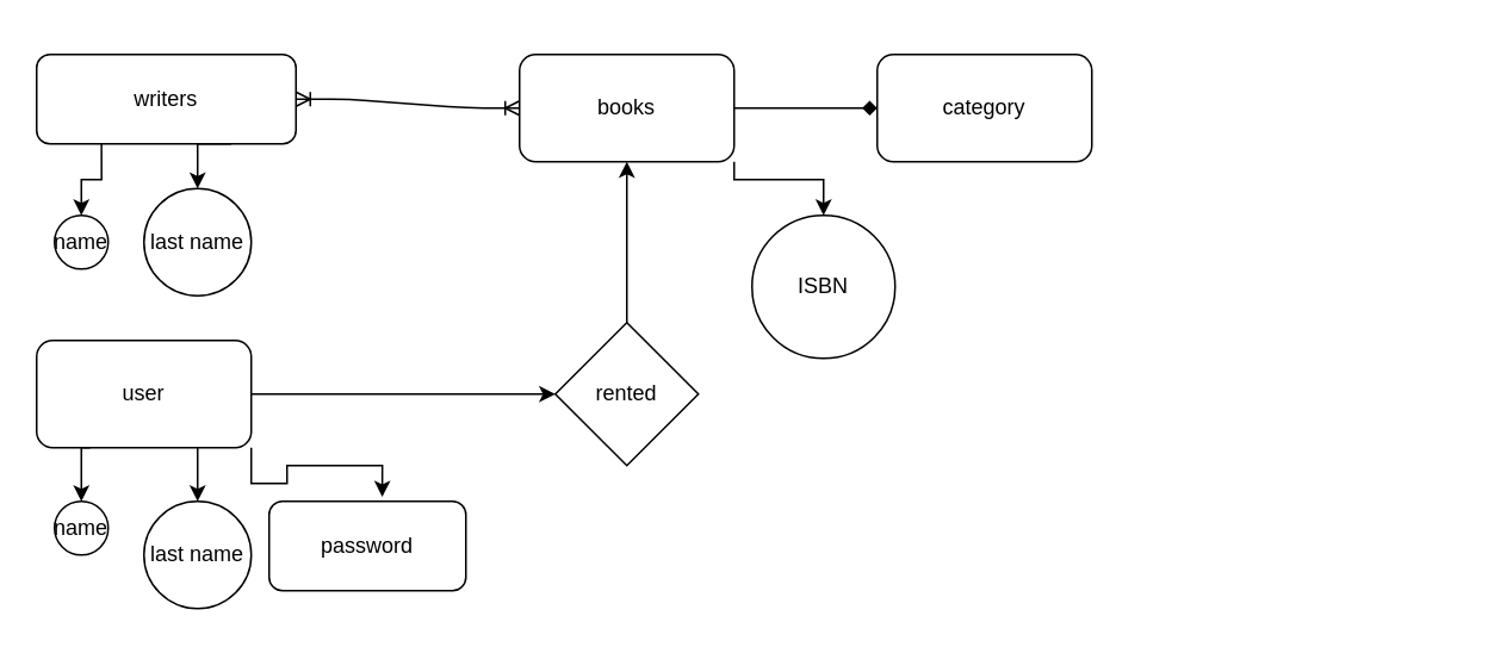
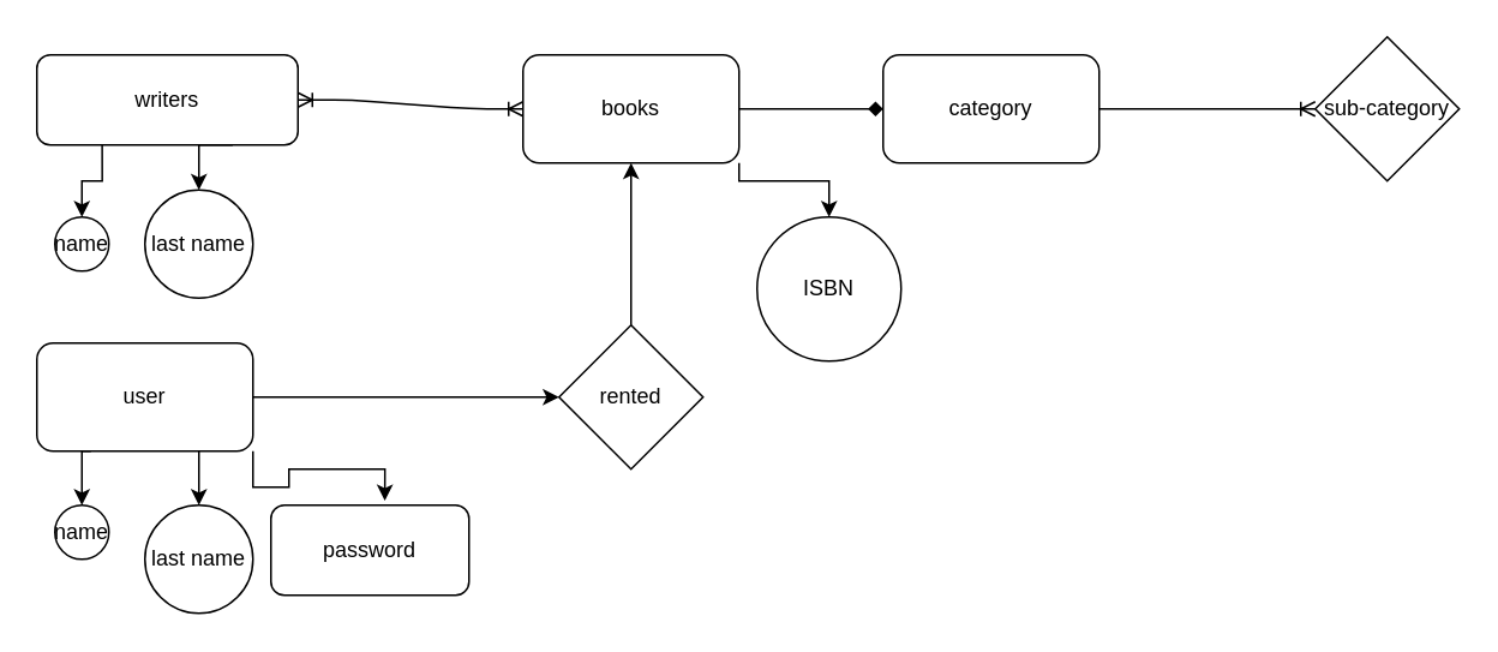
  <mxCell id="0" />
  <mxCell id="1" parent="0" />
  <mxCell id="2" style="edgeStyle=orthogonalEdgeStyle;rounded=0;orthogonalLoop=1;jettySize=auto;html=1;entryX=0;entryY=0.5;entryDx=0;entryDy=0;endArrow=diamond;" edge="1" parent="1" source="4" target="13"><mxGeometry relative="1" as="geometry"><mxPoint x="510" y="60" as="targetPoint" /><Array as="points" /></mxGeometry></mxCell>
  <mxCell id="3" style="edgeStyle=orthogonalEdgeStyle;rounded=0;orthogonalLoop=1;jettySize=auto;html=1;exitX=1;exitY=1;exitDx=0;exitDy=0;entryX=0.5;entryY=0;entryDx=0;entryDy=0;" edge="1" parent="1" source="4" target="24"><mxGeometry relative="1" as="geometry"><mxPoint x="490" y="160" as="targetPoint" /><Array as="points"><mxPoint x="410" y="100" /><mxPoint x="460" y="100" /></Array></mxGeometry></mxCell>
  <mxCell id="4" value="books" style="rounded=1;whiteSpace=wrap;html=1;gradientColor=none;" vertex="1" parent="1"><mxGeometry x="290" y="30" width="120" height="60" as="geometry" /></mxCell>
  <mxCell id="5" style="edgeStyle=orthogonalEdgeStyle;rounded=0;orthogonalLoop=1;jettySize=auto;html=1;exitX=0.25;exitY=1;exitDx=0;exitDy=0;entryX=0.5;entryY=0;entryDx=0;entryDy=0;" edge="1" parent="1" source="7" target="19"><mxGeometry relative="1" as="geometry"><mxPoint x="45" y="110" as="targetPoint" /></mxGeometry></mxCell>
  <mxCell id="6" style="edgeStyle=orthogonalEdgeStyle;rounded=0;orthogonalLoop=1;jettySize=auto;html=1;exitX=0.75;exitY=1;exitDx=0;exitDy=0;entryX=0.5;entryY=0;entryDx=0;entryDy=0;" edge="1" parent="1" source="7" target="21"><mxGeometry relative="1" as="geometry" /></mxCell>
  <mxCell id="7" value="writers" style="rounded=1;whiteSpace=wrap;html=1;gradientColor=none;" vertex="1" parent="1"><mxGeometry x="20" y="30" width="145" height="50" as="geometry" /></mxCell>
  <mxCell id="8" style="edgeStyle=orthogonalEdgeStyle;rounded=0;orthogonalLoop=1;jettySize=auto;html=1;exitX=1;exitY=0.5;exitDx=0;exitDy=0;entryX=0;entryY=0.5;entryDx=0;entryDy=0;" edge="1" parent="1" source="12" target="16"><mxGeometry relative="1" as="geometry" /></mxCell>
  <mxCell id="9" style="edgeStyle=orthogonalEdgeStyle;rounded=0;orthogonalLoop=1;jettySize=auto;html=1;exitX=0.25;exitY=1;exitDx=0;exitDy=0;entryX=0.5;entryY=0;entryDx=0;entryDy=0;" edge="1" parent="1" source="12" target="20"><mxGeometry relative="1" as="geometry"><mxPoint x="45" y="280" as="targetPoint" /></mxGeometry></mxCell>
  <mxCell id="10" style="edgeStyle=orthogonalEdgeStyle;rounded=0;orthogonalLoop=1;jettySize=auto;html=1;exitX=0.75;exitY=1;exitDx=0;exitDy=0;entryX=0.5;entryY=0;entryDx=0;entryDy=0;" edge="1" parent="1" source="12" target="22"><mxGeometry relative="1" as="geometry"><mxPoint x="115" y="280" as="targetPoint" /></mxGeometry></mxCell>
  <mxCell id="11" style="edgeStyle=orthogonalEdgeStyle;rounded=0;orthogonalLoop=1;jettySize=auto;html=1;exitX=1;exitY=1;exitDx=0;exitDy=0;entryX=0.575;entryY=-0.05;entryDx=0;entryDy=0;entryPerimeter=0;" edge="1" parent="1" source="12" target="25"><mxGeometry relative="1" as="geometry" /></mxCell>
  <mxCell id="12" value="user" style="rounded=1;whiteSpace=wrap;html=1;gradientColor=none;" vertex="1" parent="1"><mxGeometry x="20" y="190" width="120" height="60" as="geometry" /></mxCell>
  <mxCell id="13" value="category" style="rounded=1;whiteSpace=wrap;html=1;gradientColor=none;" vertex="1" parent="1"><mxGeometry x="490" y="30" width="120" height="60" as="geometry" /></mxCell>
+ <mxCell id="14" value="&lt;span&gt;sub-category&lt;/span&gt;" style="rhombus;whiteSpace=wrap;html=1;gradientColor=none;" vertex="1" parent="1"><mxGeometry x="730" width="80" height="80" as="geometry" y="20" /></mxCell>
  <mxCell id="15" style="edgeStyle=orthogonalEdgeStyle;rounded=0;orthogonalLoop=1;jettySize=auto;html=1;exitX=0.5;exitY=0;exitDx=0;exitDy=0;entryX=0.5;entryY=1;entryDx=0;entryDy=0;" edge="1" parent="1" source="16" target="4"><mxGeometry relative="1" as="geometry" /></mxCell>
  <mxCell id="16" value="rented" style="rhombus;whiteSpace=wrap;html=1;gradientColor=none;" vertex="1" parent="1"><mxGeometry x="310" y="180" width="80" height="80" as="geometry" /></mxCell>
+ <mxCell id="17" value="" style="edgeStyle=entityRelationEdgeStyle;fontSize=12;html=1;endArrow=ERoneToMany;exitX=1;exitY=0.5;exitDx=0;exitDy=0;entryX=0;entryY=0.5;entryDx=0;entryDy=0;" edge="1" parent="1" source="13" target="14"><mxGeometry width="100" height="100" relative="1" as="geometry"><mxPoint x="450" y="280" as="sourcePoint" /><mxPoint x="550" y="180" as="targetPoint" /></mxGeometry></mxCell>
  <mxCell id="18" value="" style="edgeStyle=entityRelationEdgeStyle;fontSize=12;html=1;endArrow=ERoneToMany;startArrow=ERoneToMany;exitX=1;exitY=0.5;exitDx=0;exitDy=0;" edge="1" parent="1" source="7"><mxGeometry width="100" height="100" relative="1" as="geometry"><mxPoint x="190" y="160" as="sourcePoint" /><mxPoint x="290" y="60" as="targetPoint" /></mxGeometry></mxCell>
  <mxCell id="19" value="name" style="ellipse;whiteSpace=wrap;html=1;aspect=fixed;gradientColor=none;" vertex="1" parent="1"><mxGeometry x="30" y="120" width="30" height="30" as="geometry" /></mxCell>
  <mxCell id="20" value="name" style="ellipse;whiteSpace=wrap;html=1;aspect=fixed;gradientColor=none;" vertex="1" parent="1"><mxGeometry x="30" y="280" width="30" height="30" as="geometry" /></mxCell>
  <mxCell id="21" value="last name" style="ellipse;whiteSpace=wrap;html=1;aspect=fixed;gradientColor=none;" vertex="1" parent="1"><mxGeometry x="80" y="105" width="60" height="60" as="geometry" /></mxCell>
  <mxCell id="22" value="last name" style="ellipse;whiteSpace=wrap;html=1;aspect=fixed;gradientColor=none;" vertex="1" parent="1"><mxGeometry x="80" y="280" width="60" height="60" as="geometry" /></mxCell>
  <mxCell id="23" style="edgeStyle=orthogonalEdgeStyle;rounded=0;orthogonalLoop=1;jettySize=auto;html=1;entryX=0.5;entryY=0;entryDx=0;entryDy=0;" edge="1" parent="1"><mxGeometry relative="1" as="geometry"><mxPoint x="500" y="140" as="targetPoint" /><mxPoint x="500" y="140" as="sourcePoint" /></mxGeometry></mxCell>
  <mxCell id="24" value="ISBN" style="ellipse;whiteSpace=wrap;html=1;aspect=fixed;gradientColor=none;" vertex="1" parent="1"><mxGeometry x="420" y="120" width="80" height="80" as="geometry" /></mxCell>
  <mxCell id="25" value="password" style="rounded=1;whiteSpace=wrap;html=1;gradientColor=none;" vertex="1" parent="1"><mxGeometry x="150" y="280" width="110" height="50" as="geometry" /></mxCell>
